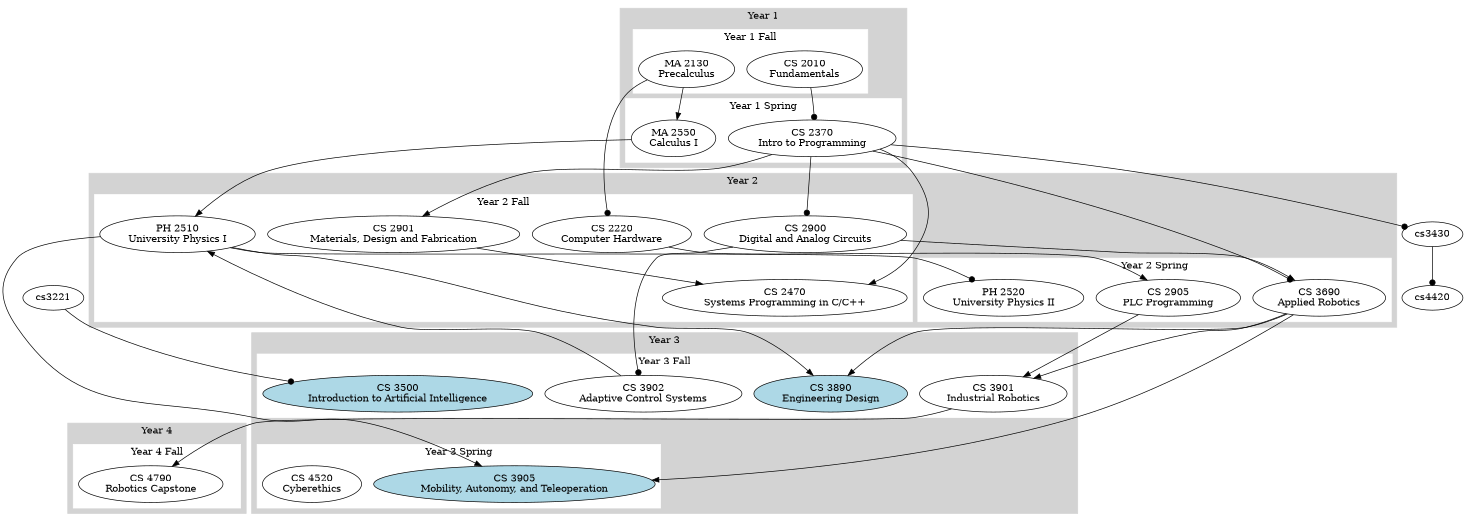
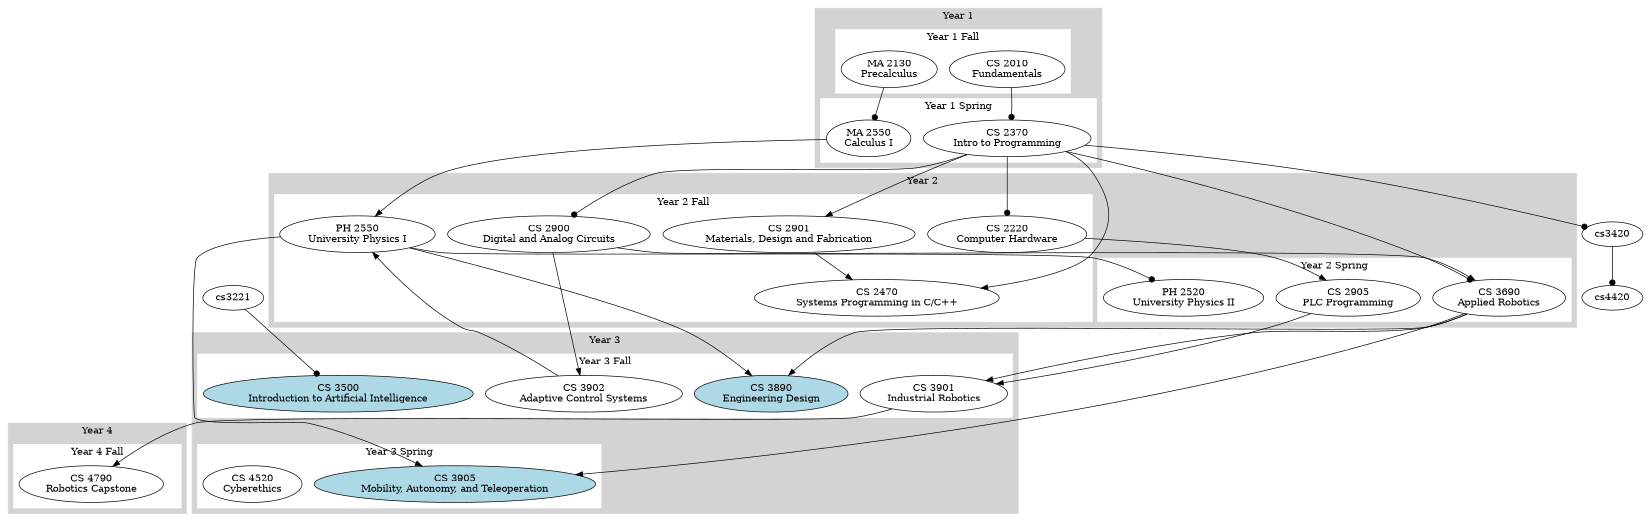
  digraph {
    rankdir=TB
    edge [arrowhead=normal]
    n1 [label="CS 2010\nFundamentals"]
    n2 [label="MA 2130\nPrecalculus"]
    n3 [label="CS 2370\nIntro to Programming"]
    n4 [label="MA 2550\nCalculus I"]
    n5 [label="CS 2220\nComputer Hardware"]
    n6 [label="CS 2470\nSystems Programming in C/C++"]
    n7 [label="CS 2900\nDigital and Analog Circuits"]
    n8 [label="CS 2901\nMaterials, Design and Fabrication"]
-   n9 [label="PH 2510\nUniversity Physics I"]
+   n9 [label="PH 2550\nUniversity Physics I"]
    n10 [label="CS 2905\nPLC Programming"]
    n11 [label="CS 3690\nApplied Robotics"]
    n12 [label="PH 2520\nUniversity Physics II"]
    n13 [fillcolor=lightblue label="CS 3500\nIntroduction to Artificial Intelligence" style=filled]
    n14 [fillcolor=lightblue label="CS 3890\nEngineering Design" style=filled]
    n15 [label="CS 3901\nIndustrial Robotics"]
    n16 [label="CS 3902\nAdaptive Control Systems"]
    n17 [fillcolor=lightblue label="CS 3905\nMobility, Autonomy, and Teleoperation" style=filled]
    n18 [label="CS 4520\nCyberethics"]
    n19 [label="CS 4790\nRobotics Capstone"]
-   cs3420 [label=cs3430]
+   cs3420
    cs4420
    cs3221
    subgraph cluster_1 {
      color=lightgrey
      label="Year 1"
      style=filled
      subgraph cluster_2 {
        color=white
        label="Year 1 Fall"
        rank=same
        style=filled
        n1
        n2
      }
      subgraph cluster_3 {
        color=white
        label="Year 1 Spring"
        rank=same
        style=filled
        n3
        n4
      }
    }
    subgraph cluster_4 {
      color=lightgrey
      label="Year 2"
      style=filled
      subgraph cluster_5 {
        color=white
        label="Year 2 Fall"
        rank=same
        style=filled
        n5
        n6
        n7
        n8
        n9
      }
      subgraph cluster_6 {
        color=white
        label="Year 2 Spring"
        rank=same
        style=filled
        n10
        n11
        n12
      }
    }
    subgraph cluster_7 {
      color=lightgrey
      label="Year 3"
      style=filled
      subgraph cluster_8 {
        color=white
        label="Year 3 Fall"
        rank=same
        style=filled
        n13
        n14
        n15
        n16
      }
      subgraph cluster_9 {
        color=white
        label="Year 3 Spring"
        rank=same
        style=filled
        n17
        n18
      }
    }
    subgraph cluster_10 {
      color=lightgrey
      label="Year 4"
      style=filled
      subgraph cluster_11 {
        color=white
        label="Year 4 Fall"
        rank=same
        style=filled
        n19
      }
      subgraph cluster_12 {
        color=white
        label="Year 4 Spring"
        rank=same
        style=filled
      }
    }
    n1 -> n3 [style=invis arrowhead=""]
    n1 -> n3 [arrowhead=dot]
-   n2 -> n4
-   n2 -> n5 [arrowhead=dot]
+   n2 -> n4 [arrowhead=dot]
+   n3 -> n5 [arrowhead=dot]
    n3 -> n6
    n3 -> n7 [arrowhead=dot]
    n3 -> n8
    n3 -> n11 [arrowhead=dot]
    n3 -> cs3420 [arrowhead=dot]
    n4 -> n9
    n5 -> n10 [style=invis arrowhead=""]
    n5 -> n10
    n7 -> n11
-   n7 -> n16 [arrowhead=dot]
+   n7 -> n16
    n8 -> n6
    n9 -> n12 [arrowhead=dot]
    n9 -> n14
    n9 -> n17
    n10 -> n15
    n11 -> n14
    n11 -> n15
    n11 -> n17
    n13 -> n17 [style=invis arrowhead=""]
    n15 -> n19
    n16 -> n9
    n19 -> n19 [style=invis arrowhead=""]
    cs3420 -> cs4420 [arrowhead=dot]
    cs3221 -> n13 [arrowhead=dot]
  }
